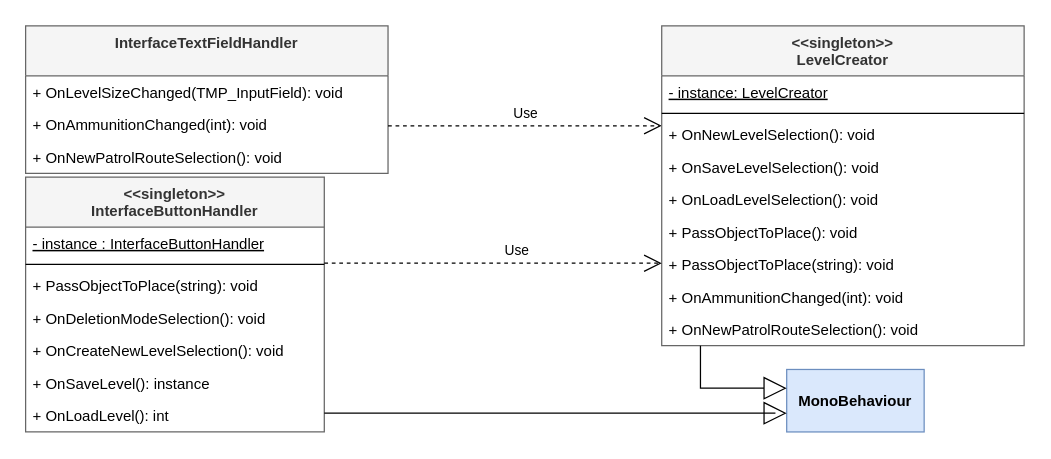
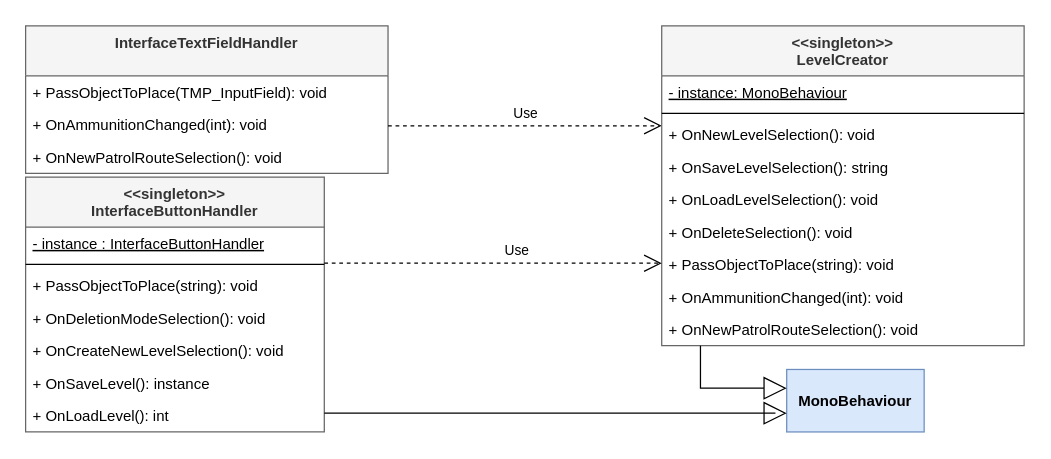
  <mxCell id="0" />
  <mxCell id="1" parent="0" />
  <mxCell id="2" value="InterfaceTextFieldHandler" style="swimlane;fontStyle=1;align=center;verticalAlign=top;childLayout=stackLayout;horizontal=1;startSize=40;horizontalStack=0;resizeParent=1;resizeParentMax=0;resizeLast=0;collapsible=1;marginBottom=0;fillColor=#f5f5f5;strokeColor=#666666;fontColor=#333333;" parent="1" vertex="1"><mxGeometry x="20" y="20" width="290" height="118" as="geometry" /></mxCell>
- <mxCell id="3" value="+ OnLevelSizeChanged(TMP_InputField): void" style="text;align=left;verticalAlign=top;spacingLeft=4;spacingRight=4;overflow=hidden;rotatable=0;points=[[0,0.5],[1,0.5]];portConstraint=eastwest;" parent="2" vertex="1"><mxGeometry y="40" width="290" height="26" as="geometry" /></mxCell>
+ <mxCell id="3" value="+ PassObjectToPlace(TMP_InputField): void" style="text;align=left;verticalAlign=top;spacingLeft=4;spacingRight=4;overflow=hidden;rotatable=0;points=[[0,0.5],[1,0.5]];portConstraint=eastwest;" parent="2" vertex="1"><mxGeometry y="40" width="290" height="26" as="geometry" /></mxCell>
  <mxCell id="4" value="+ OnAmmunitionChanged(int): void" style="text;align=left;verticalAlign=top;spacingLeft=4;spacingRight=4;overflow=hidden;rotatable=0;points=[[0,0.5],[1,0.5]];portConstraint=eastwest;" parent="2" vertex="1"><mxGeometry y="66" width="290" height="26" as="geometry" /></mxCell>
  <mxCell id="5" value="+ OnNewPatrolRouteSelection(): void" style="text;align=left;verticalAlign=top;spacingLeft=4;spacingRight=4;overflow=hidden;rotatable=0;points=[[0,0.5],[1,0.5]];portConstraint=eastwest;" parent="2" vertex="1"><mxGeometry y="92" width="290" height="26" as="geometry" /></mxCell>
  <mxCell id="6" value="Use" style="endArrow=open;endSize=12;dashed=1;html=1;rounded=0;edgeStyle=orthogonalEdgeStyle;" parent="1" source="2" target="7" edge="1"><mxGeometry x="0.001" y="10" width="160" relative="1" as="geometry"><mxPoint x="653.333" y="1542.5" as="sourcePoint" /><mxPoint x="504.824" y="260" as="targetPoint" /><Array as="points"><mxPoint x="410" y="100" /><mxPoint x="410" y="100" /></Array><mxPoint as="offset" /></mxGeometry></mxCell>
  <mxCell id="7" value="&lt;&lt;singleton&gt;&gt;&#10;LevelCreator" style="swimlane;fontStyle=1;align=center;verticalAlign=top;childLayout=stackLayout;horizontal=1;startSize=40;horizontalStack=0;resizeParent=1;resizeParentMax=0;resizeLast=0;collapsible=1;marginBottom=0;fillColor=#f5f5f5;strokeColor=#666666;fontColor=#333333;" parent="1" vertex="1"><mxGeometry x="529" y="20" width="290" height="256" as="geometry"><mxRectangle x="-680" y="226" width="100" height="40" as="alternateBounds" /></mxGeometry></mxCell>
- <mxCell id="8" value="- instance: LevelCreator" style="text;align=left;verticalAlign=top;spacingLeft=4;spacingRight=4;overflow=hidden;rotatable=0;points=[[0,0.5],[1,0.5]];portConstraint=eastwest;fontStyle=4" parent="7" vertex="1"><mxGeometry y="40" width="290" height="26" as="geometry" /></mxCell>
+ <mxCell id="8" value="- instance: MonoBehaviour" style="text;align=left;verticalAlign=top;spacingLeft=4;spacingRight=4;overflow=hidden;rotatable=0;points=[[0,0.5],[1,0.5]];portConstraint=eastwest;fontStyle=4" parent="7" vertex="1"><mxGeometry y="40" width="290" height="26" as="geometry" /></mxCell>
  <mxCell id="9" value="" style="line;strokeWidth=1;fillColor=none;align=left;verticalAlign=middle;spacingTop=-1;spacingLeft=3;spacingRight=3;rotatable=0;labelPosition=right;points=[];portConstraint=eastwest;" parent="7" vertex="1"><mxGeometry y="66" width="290" height="8" as="geometry" /></mxCell>
  <mxCell id="10" value="+ OnNewLevelSelection(): void" style="text;align=left;verticalAlign=top;spacingLeft=4;spacingRight=4;overflow=hidden;rotatable=0;points=[[0,0.5],[1,0.5]];portConstraint=eastwest;fontStyle=0;" parent="7" vertex="1"><mxGeometry y="74" width="290" height="26" as="geometry" /></mxCell>
- <mxCell id="11" value="+ OnSaveLevelSelection(): void" style="text;align=left;verticalAlign=top;spacingLeft=4;spacingRight=4;overflow=hidden;rotatable=0;points=[[0,0.5],[1,0.5]];portConstraint=eastwest;fontStyle=0;" parent="7" vertex="1"><mxGeometry y="100" width="290" height="26" as="geometry" /></mxCell>
+ <mxCell id="11" value="+ OnSaveLevelSelection(): string" style="text;align=left;verticalAlign=top;spacingLeft=4;spacingRight=4;overflow=hidden;rotatable=0;points=[[0,0.5],[1,0.5]];portConstraint=eastwest;fontStyle=0;" parent="7" vertex="1"><mxGeometry y="100" width="290" height="26" as="geometry" /></mxCell>
  <mxCell id="12" value="+ OnLoadLevelSelection(): void" style="text;align=left;verticalAlign=top;spacingLeft=4;spacingRight=4;overflow=hidden;rotatable=0;points=[[0,0.5],[1,0.5]];portConstraint=eastwest;fontStyle=0;" parent="7" vertex="1"><mxGeometry y="126" width="290" height="26" as="geometry" /></mxCell>
- <mxCell id="13" value="+ PassObjectToPlace(): void" style="text;align=left;verticalAlign=top;spacingLeft=4;spacingRight=4;overflow=hidden;rotatable=0;points=[[0,0.5],[1,0.5]];portConstraint=eastwest;fontStyle=0;" parent="7" vertex="1"><mxGeometry y="152" width="290" height="26" as="geometry" /></mxCell>
+ <mxCell id="13" value="+ OnDeleteSelection(): void" style="text;align=left;verticalAlign=top;spacingLeft=4;spacingRight=4;overflow=hidden;rotatable=0;points=[[0,0.5],[1,0.5]];portConstraint=eastwest;fontStyle=0;" parent="7" vertex="1"><mxGeometry y="152" width="290" height="26" as="geometry" /></mxCell>
  <mxCell id="14" value="+ PassObjectToPlace(string): void" style="text;align=left;verticalAlign=top;spacingLeft=4;spacingRight=4;overflow=hidden;rotatable=0;points=[[0,0.5],[1,0.5]];portConstraint=eastwest;fontStyle=0;" parent="7" vertex="1"><mxGeometry y="178" width="290" height="26" as="geometry" /></mxCell>
  <mxCell id="15" value="+ OnAmmunitionChanged(int): void" style="text;align=left;verticalAlign=top;spacingLeft=4;spacingRight=4;overflow=hidden;rotatable=0;points=[[0,0.5],[1,0.5]];portConstraint=eastwest;" parent="7" vertex="1"><mxGeometry y="204" width="290" height="26" as="geometry" /></mxCell>
  <mxCell id="16" value="+ OnNewPatrolRouteSelection(): void" style="text;align=left;verticalAlign=top;spacingLeft=4;spacingRight=4;overflow=hidden;rotatable=0;points=[[0,0.5],[1,0.5]];portConstraint=eastwest;" parent="7" vertex="1"><mxGeometry y="230" width="290" height="26" as="geometry" /></mxCell>
  <mxCell id="17" value="&lt;&lt;singleton&gt;&gt;&#10;InterfaceButtonHandler" style="swimlane;fontStyle=1;align=center;verticalAlign=top;childLayout=stackLayout;horizontal=1;startSize=40;horizontalStack=0;resizeParent=1;resizeParentMax=0;resizeLast=0;collapsible=1;marginBottom=0;fillColor=#f5f5f5;strokeColor=#666666;fontColor=#333333;" parent="1" vertex="1"><mxGeometry x="20" y="141" width="239" height="204" as="geometry" /></mxCell>
  <mxCell id="18" value="- instance : InterfaceButtonHandler" style="text;align=left;verticalAlign=top;spacingLeft=4;spacingRight=4;overflow=hidden;rotatable=0;points=[[0,0.5],[1,0.5]];portConstraint=eastwest;fontStyle=4" parent="17" vertex="1"><mxGeometry y="40" width="239" height="26" as="geometry" /></mxCell>
  <mxCell id="19" value="" style="line;strokeWidth=1;fillColor=none;align=left;verticalAlign=middle;spacingTop=-1;spacingLeft=3;spacingRight=3;rotatable=0;labelPosition=right;points=[];portConstraint=eastwest;" parent="17" vertex="1"><mxGeometry y="66" width="239" height="8" as="geometry" /></mxCell>
  <mxCell id="20" value="+ PassObjectToPlace(string): void" style="text;align=left;verticalAlign=top;spacingLeft=4;spacingRight=4;overflow=hidden;rotatable=0;points=[[0,0.5],[1,0.5]];portConstraint=eastwest;" parent="17" vertex="1"><mxGeometry y="74" width="239" height="26" as="geometry" /></mxCell>
  <mxCell id="21" value="+ OnDeletionModeSelection(): void" style="text;align=left;verticalAlign=top;spacingLeft=4;spacingRight=4;overflow=hidden;rotatable=0;points=[[0,0.5],[1,0.5]];portConstraint=eastwest;" parent="17" vertex="1"><mxGeometry y="100" width="239" height="26" as="geometry" /></mxCell>
  <mxCell id="22" value="+ OnCreateNewLevelSelection(): void" style="text;align=left;verticalAlign=top;spacingLeft=4;spacingRight=4;overflow=hidden;rotatable=0;points=[[0,0.5],[1,0.5]];portConstraint=eastwest;" parent="17" vertex="1"><mxGeometry y="126" width="239" height="26" as="geometry" /></mxCell>
  <mxCell id="23" value="+ OnSaveLevel(): instance" style="text;align=left;verticalAlign=top;spacingLeft=4;spacingRight=4;overflow=hidden;rotatable=0;points=[[0,0.5],[1,0.5]];portConstraint=eastwest;" parent="17" vertex="1"><mxGeometry y="152" width="239" height="26" as="geometry" /></mxCell>
  <mxCell id="24" value="+ OnLoadLevel(): int" style="text;align=left;verticalAlign=top;spacingLeft=4;spacingRight=4;overflow=hidden;rotatable=0;points=[[0,0.5],[1,0.5]];portConstraint=eastwest;" parent="17" vertex="1"><mxGeometry y="178" width="239" height="26" as="geometry" /></mxCell>
  <mxCell id="25" value="MonoBehaviour" style="fillColor=#dae8fc;strokeColor=#6c8ebf;fontStyle=1" parent="1" vertex="1"><mxGeometry x="629" y="295" width="110" height="50" as="geometry" /></mxCell>
  <mxCell id="26" value="Use" style="endArrow=open;endSize=12;dashed=1;html=1;rounded=0;edgeStyle=orthogonalEdgeStyle;" parent="1" source="17" target="7" edge="1"><mxGeometry x="0.364" y="32" width="160" relative="1" as="geometry"><mxPoint x="550.471" y="2040" as="sourcePoint" /><mxPoint x="650" y="239.824" as="targetPoint" /><Array as="points"><mxPoint x="380" y="210" /><mxPoint x="380" y="210" /></Array><mxPoint x="-30" y="22" as="offset" /></mxGeometry></mxCell>
  <mxCell id="27" value="" style="endArrow=block;endSize=16;endFill=0;edgeStyle=orthogonalEdgeStyle;rounded=0;labelBackgroundColor=none;html=1;" parent="1" source="17" target="25" edge="1"><mxGeometry width="160" relative="1" as="geometry"><mxPoint x="1279.5" y="464.088" as="sourcePoint" /><mxPoint x="1196.5" y="295.853" as="targetPoint" /><Array as="points"><mxPoint x="620" y="330" /><mxPoint x="620" y="330" /></Array></mxGeometry></mxCell>
  <mxCell id="28" value="" style="endArrow=block;endSize=16;endFill=0;edgeStyle=orthogonalEdgeStyle;rounded=0;labelBackgroundColor=none;html=1;" parent="1" source="7" target="25" edge="1"><mxGeometry width="160" relative="1" as="geometry"><mxPoint x="629" y="-9.588" as="sourcePoint" /><mxPoint x="895.588" y="-70" as="targetPoint" /><Array as="points"><mxPoint x="560" y="310" /></Array></mxGeometry></mxCell>
